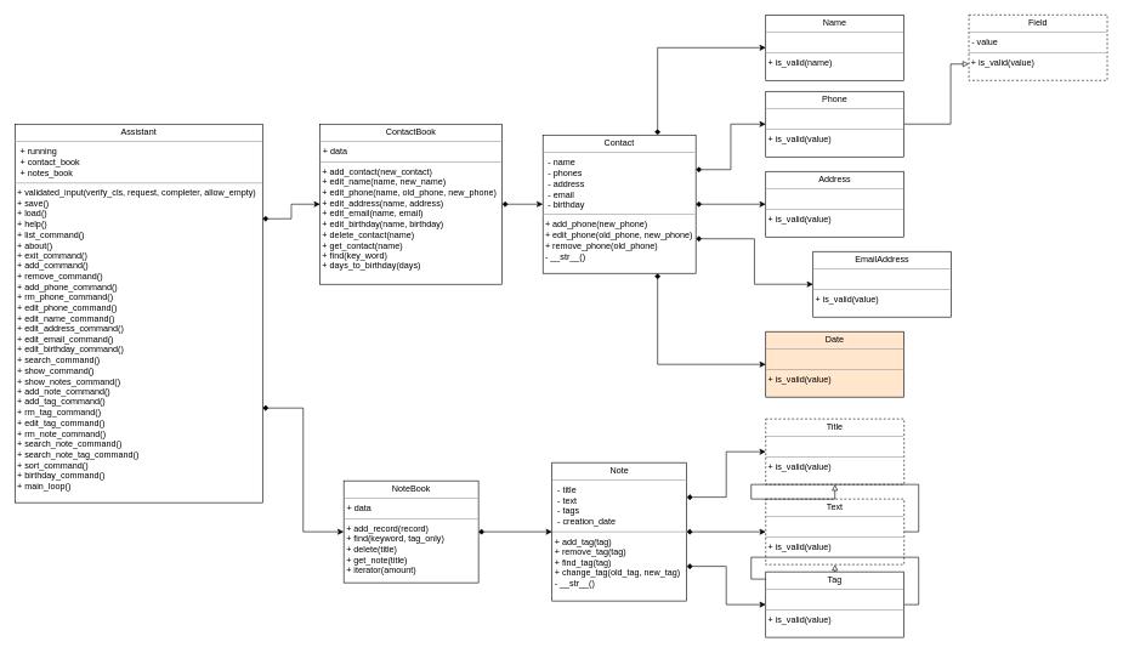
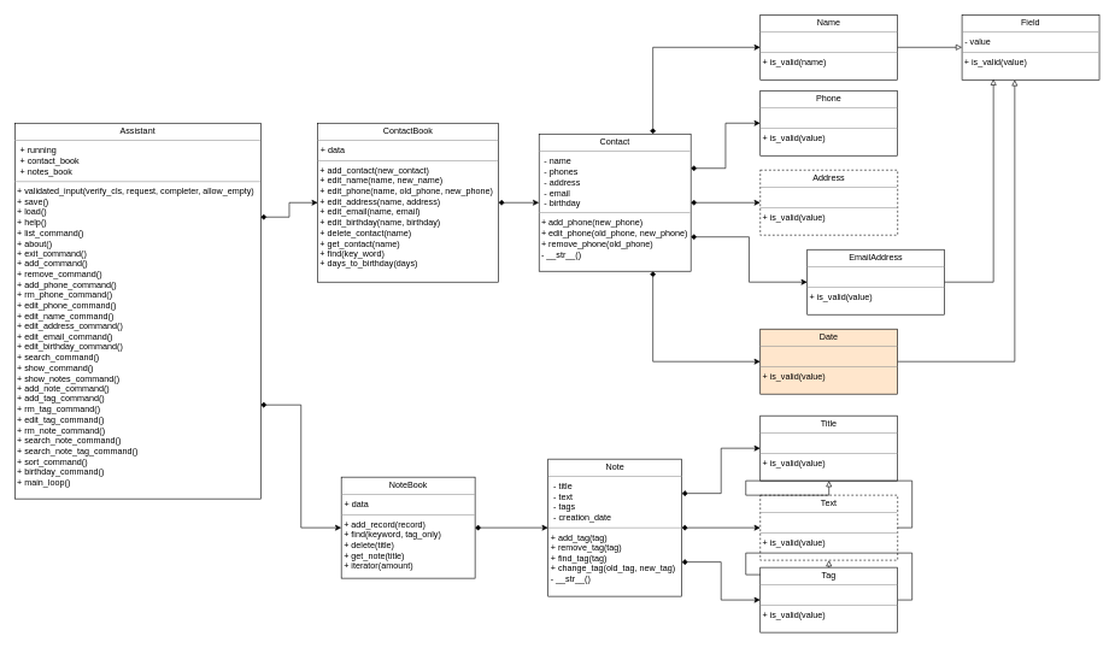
  <mxCell id="0" />
  <mxCell id="1" parent="0" />
- <mxCell id="2" value="&lt;p style=&quot;margin:0px;margin-top:4px;text-align:center;&quot;&gt;Field&lt;/p&gt;&lt;hr size=&quot;1&quot;&gt;&lt;p style=&quot;margin:0px;margin-left:4px;&quot;&gt;- value&lt;br&gt;&lt;/p&gt;&lt;hr size=&quot;1&quot;&gt;&lt;div style=&quot;display: inline-block;&quot;&gt;&amp;nbsp;+ is_valid(value)&lt;/div&gt;&lt;p style=&quot;margin:0px;margin-left:4px;&quot;&gt;&lt;/p&gt;" style="verticalAlign=top;align=left;overflow=fill;fontSize=12;fontFamily=Helvetica;html=1;rounded=0;shadow=0;comic=0;labelBackgroundColor=none;strokeWidth=1;dashed=1;" vertex="1" parent="1"><mxGeometry x="1330" y="20" width="190" height="90" as="geometry" /></mxCell>
- <mxCell id="3" value="&lt;p style=&quot;margin:0px;margin-top:4px;text-align:center;&quot;&gt;Address&lt;/p&gt;&lt;hr size=&quot;1&quot;&gt;&lt;p style=&quot;margin:0px;margin-left:4px;&quot;&gt;&lt;br&gt;&lt;/p&gt;&lt;hr size=&quot;1&quot;&gt;&lt;div style=&quot;display: inline-block;&quot;&gt;&amp;nbsp;+ is_valid(value)&lt;/div&gt;&lt;p style=&quot;margin:0px;margin-left:4px;&quot;&gt;&lt;/p&gt;" style="verticalAlign=top;align=left;overflow=fill;fontSize=12;fontFamily=Helvetica;html=1;rounded=0;shadow=0;comic=0;labelBackgroundColor=none;strokeWidth=1" vertex="1" parent="1"><mxGeometry x="1051" y="235" width="190" height="90" as="geometry" /></mxCell>
- <mxCell id="4" value="&lt;p style=&quot;margin:0px;margin-top:4px;text-align:center;&quot;&gt;Title&lt;/p&gt;&lt;hr size=&quot;1&quot;&gt;&lt;p style=&quot;margin:0px;margin-left:4px;&quot;&gt;&lt;br&gt;&lt;/p&gt;&lt;hr size=&quot;1&quot;&gt;&lt;div style=&quot;display: inline-block;&quot;&gt;&amp;nbsp;+ is_valid(value)&lt;/div&gt;&lt;p style=&quot;margin:0px;margin-left:4px;&quot;&gt;&lt;/p&gt;" style="verticalAlign=top;align=left;overflow=fill;fontSize=12;fontFamily=Helvetica;html=1;rounded=0;shadow=0;comic=0;labelBackgroundColor=none;strokeWidth=1;dashed=1;" vertex="1" parent="1"><mxGeometry x="1051" y="575" width="190" height="90" as="geometry" /></mxCell>
+ <mxCell id="2" value="&lt;p style=&quot;margin:0px;margin-top:4px;text-align:center;&quot;&gt;Field&lt;/p&gt;&lt;hr size=&quot;1&quot;&gt;&lt;p style=&quot;margin:0px;margin-left:4px;&quot;&gt;- value&lt;br&gt;&lt;/p&gt;&lt;hr size=&quot;1&quot;&gt;&lt;div style=&quot;display: inline-block;&quot;&gt;&amp;nbsp;+ is_valid(value)&lt;/div&gt;&lt;p style=&quot;margin:0px;margin-left:4px;&quot;&gt;&lt;/p&gt;" style="verticalAlign=top;align=left;overflow=fill;fontSize=12;fontFamily=Helvetica;html=1;rounded=0;shadow=0;comic=0;labelBackgroundColor=none;strokeWidth=1" vertex="1" parent="1"><mxGeometry x="1330" y="20" width="190" height="90" as="geometry" /></mxCell>
+ <mxCell id="3" value="&lt;p style=&quot;margin:0px;margin-top:4px;text-align:center;&quot;&gt;Address&lt;/p&gt;&lt;hr size=&quot;1&quot;&gt;&lt;p style=&quot;margin:0px;margin-left:4px;&quot;&gt;&lt;br&gt;&lt;/p&gt;&lt;hr size=&quot;1&quot;&gt;&lt;div style=&quot;display: inline-block;&quot;&gt;&amp;nbsp;+ is_valid(value)&lt;/div&gt;&lt;p style=&quot;margin:0px;margin-left:4px;&quot;&gt;&lt;/p&gt;" style="verticalAlign=top;align=left;overflow=fill;fontSize=12;fontFamily=Helvetica;html=1;rounded=0;shadow=0;comic=0;labelBackgroundColor=none;strokeWidth=1;dashed=1;" vertex="1" parent="1"><mxGeometry x="1051" y="235" width="190" height="90" as="geometry" /></mxCell>
+ <mxCell id="4" value="&lt;p style=&quot;margin:0px;margin-top:4px;text-align:center;&quot;&gt;Title&lt;/p&gt;&lt;hr size=&quot;1&quot;&gt;&lt;p style=&quot;margin:0px;margin-left:4px;&quot;&gt;&lt;br&gt;&lt;/p&gt;&lt;hr size=&quot;1&quot;&gt;&lt;div style=&quot;display: inline-block;&quot;&gt;&amp;nbsp;+ is_valid(value)&lt;/div&gt;&lt;p style=&quot;margin:0px;margin-left:4px;&quot;&gt;&lt;/p&gt;" style="verticalAlign=top;align=left;overflow=fill;fontSize=12;fontFamily=Helvetica;html=1;rounded=0;shadow=0;comic=0;labelBackgroundColor=none;strokeWidth=1" vertex="1" parent="1"><mxGeometry x="1051" y="575" width="190" height="90" as="geometry" /></mxCell>
  <mxCell id="5" value="&lt;p style=&quot;margin:0px;margin-top:4px;text-align:center;&quot;&gt;Text&lt;/p&gt;&lt;hr size=&quot;1&quot;&gt;&lt;p style=&quot;margin:0px;margin-left:4px;&quot;&gt;&lt;br&gt;&lt;/p&gt;&lt;hr size=&quot;1&quot;&gt;&lt;div style=&quot;display: inline-block;&quot;&gt;&amp;nbsp;+ is_valid(value)&lt;/div&gt;&lt;p style=&quot;margin:0px;margin-left:4px;&quot;&gt;&lt;/p&gt;" style="verticalAlign=top;align=left;overflow=fill;fontSize=12;fontFamily=Helvetica;html=1;rounded=0;shadow=0;comic=0;labelBackgroundColor=none;strokeWidth=1;dashed=1;" vertex="1" parent="1"><mxGeometry x="1051" y="685" width="190" height="90" as="geometry" /></mxCell>
  <mxCell id="6" style="edgeStyle=orthogonalEdgeStyle;rounded=0;orthogonalLoop=1;jettySize=auto;html=1;exitX=1;exitY=0.5;exitDx=0;exitDy=0;endArrow=block;endFill=0;" edge="1" parent="1" source="7" target="5"><mxGeometry relative="1" as="geometry"><mxPoint x="1495" y="115" as="targetPoint" /></mxGeometry></mxCell>
  <mxCell id="7" value="&lt;p style=&quot;margin:0px;margin-top:4px;text-align:center;&quot;&gt;Tag&lt;/p&gt;&lt;hr size=&quot;1&quot;&gt;&lt;p style=&quot;margin:0px;margin-left:4px;&quot;&gt;&lt;br&gt;&lt;/p&gt;&lt;hr size=&quot;1&quot;&gt;&lt;div style=&quot;display: inline-block;&quot;&gt;&amp;nbsp;+ is_valid(value)&lt;/div&gt;&lt;p style=&quot;margin:0px;margin-left:4px;&quot;&gt;&lt;/p&gt;" style="verticalAlign=top;align=left;overflow=fill;fontSize=12;fontFamily=Helvetica;html=1;rounded=0;shadow=0;comic=0;labelBackgroundColor=none;strokeWidth=1" vertex="1" parent="1"><mxGeometry x="1051" y="785" width="190" height="90" as="geometry" /></mxCell>
- <mxCell id="8" style="edgeStyle=orthogonalEdgeStyle;rounded=0;orthogonalLoop=1;jettySize=auto;html=1;exitX=1;exitY=0.5;exitDx=0;exitDy=0;entryX=0;entryY=0.75;entryDx=0;entryDy=0;endArrow=block;endFill=0;" edge="1" parent="1" source="9" target="2"><mxGeometry relative="1" as="geometry"><Array as="points"><mxPoint x="1305" y="170" /><mxPoint x="1305" y="88" /></Array></mxGeometry></mxCell>
  <mxCell id="9" value="&lt;p style=&quot;margin:0px;margin-top:4px;text-align:center;&quot;&gt;Phone&lt;/p&gt;&lt;hr size=&quot;1&quot;&gt;&lt;p style=&quot;margin:0px;margin-left:4px;&quot;&gt;&lt;br&gt;&lt;/p&gt;&lt;hr size=&quot;1&quot;&gt;&lt;div style=&quot;display: inline-block;&quot;&gt;&amp;nbsp;+ is_valid(value)&lt;/div&gt;&lt;p style=&quot;margin:0px;margin-left:4px;&quot;&gt;&lt;/p&gt;" style="verticalAlign=top;align=left;overflow=fill;fontSize=12;fontFamily=Helvetica;html=1;rounded=0;shadow=0;comic=0;labelBackgroundColor=none;strokeWidth=1" vertex="1" parent="1"><mxGeometry x="1051" y="125" width="190" height="90" as="geometry" /></mxCell>
  <mxCell id="10" value="&lt;p style=&quot;margin:0px;margin-top:4px;text-align:center;&quot;&gt;Name&lt;/p&gt;&lt;hr size=&quot;1&quot;&gt;&lt;p style=&quot;margin:0px;margin-left:4px;&quot;&gt;&lt;br&gt;&lt;/p&gt;&lt;hr size=&quot;1&quot;&gt;&lt;div style=&quot;display: inline-block;&quot;&gt;&amp;nbsp;+ is_valid(name)&lt;/div&gt;&lt;p style=&quot;margin:0px;margin-left:4px;&quot;&gt;&lt;/p&gt;" style="verticalAlign=top;align=left;overflow=fill;fontSize=12;fontFamily=Helvetica;html=1;rounded=0;shadow=0;comic=0;labelBackgroundColor=none;strokeWidth=1" vertex="1" parent="1"><mxGeometry x="1051" y="20" width="190" height="90" as="geometry" /></mxCell>
  <mxCell id="11" value="&lt;p style=&quot;margin:0px;margin-top:4px;text-align:center;&quot;&gt;EmailAddress&lt;br&gt;&lt;/p&gt;&lt;hr size=&quot;1&quot;&gt;&lt;p style=&quot;margin:0px;margin-left:4px;&quot;&gt;&lt;br&gt;&lt;/p&gt;&lt;hr size=&quot;1&quot;&gt;&lt;div style=&quot;display: inline-block;&quot;&gt;&amp;nbsp;+ is_valid(value)&lt;/div&gt;&lt;p style=&quot;margin:0px;margin-left:4px;&quot;&gt;&lt;/p&gt;" style="verticalAlign=top;align=left;overflow=fill;fontSize=12;fontFamily=Helvetica;html=1;rounded=0;shadow=0;comic=0;labelBackgroundColor=none;strokeWidth=1" vertex="1" parent="1"><mxGeometry x="1116" y="345" width="190" height="90" as="geometry" /></mxCell>
  <mxCell id="12" value="&lt;p style=&quot;margin:0px;margin-top:4px;text-align:center;&quot;&gt;Date&lt;/p&gt;&lt;hr size=&quot;1&quot;&gt;&lt;p style=&quot;margin:0px;margin-left:4px;&quot;&gt;&lt;br&gt;&lt;/p&gt;&lt;hr size=&quot;1&quot;&gt;&lt;div style=&quot;display: inline-block;&quot;&gt;&amp;nbsp;+ is_valid(value)&lt;/div&gt;&lt;p style=&quot;margin:0px;margin-left:4px;&quot;&gt;&lt;/p&gt;" style="verticalAlign=top;align=left;overflow=fill;fontSize=12;fontFamily=Helvetica;html=1;rounded=0;shadow=0;comic=0;labelBackgroundColor=none;strokeWidth=1;fillColor=#ffe6cc;" vertex="1" parent="1"><mxGeometry x="1051" y="455" width="190" height="90" as="geometry" /></mxCell>
  <mxCell id="13" style="edgeStyle=orthogonalEdgeStyle;rounded=0;orthogonalLoop=1;jettySize=auto;html=1;exitX=0.75;exitY=0;exitDx=0;exitDy=0;entryX=0;entryY=0.5;entryDx=0;entryDy=0;startArrow=diamond;startFill=1;" edge="1" parent="1" source="18" target="10"><mxGeometry relative="1" as="geometry" /></mxCell>
  <mxCell id="14" style="edgeStyle=orthogonalEdgeStyle;rounded=0;orthogonalLoop=1;jettySize=auto;html=1;exitX=1;exitY=0.25;exitDx=0;exitDy=0;entryX=0;entryY=0.5;entryDx=0;entryDy=0;startArrow=diamond;startFill=1;" edge="1" parent="1" source="18" target="9"><mxGeometry relative="1" as="geometry" /></mxCell>
  <mxCell id="15" style="edgeStyle=orthogonalEdgeStyle;rounded=0;orthogonalLoop=1;jettySize=auto;html=1;exitX=1;exitY=0.5;exitDx=0;exitDy=0;entryX=0;entryY=0.5;entryDx=0;entryDy=0;startArrow=diamond;startFill=1;" edge="1" parent="1" source="18" target="3"><mxGeometry relative="1" as="geometry" /></mxCell>
  <mxCell id="16" style="edgeStyle=orthogonalEdgeStyle;rounded=0;orthogonalLoop=1;jettySize=auto;html=1;exitX=1;exitY=0.75;exitDx=0;exitDy=0;entryX=0;entryY=0.5;entryDx=0;entryDy=0;startArrow=diamond;startFill=1;" edge="1" parent="1" source="18" target="11"><mxGeometry relative="1" as="geometry" /></mxCell>
  <mxCell id="17" style="edgeStyle=orthogonalEdgeStyle;rounded=0;orthogonalLoop=1;jettySize=auto;html=1;exitX=0.75;exitY=1;exitDx=0;exitDy=0;entryX=0;entryY=0.5;entryDx=0;entryDy=0;startArrow=diamond;startFill=1;" edge="1" parent="1" source="18" target="12"><mxGeometry relative="1" as="geometry" /></mxCell>
  <mxCell id="18" value="&lt;p style=&quot;margin:0px;margin-top:4px;text-align:center;&quot;&gt;Contact&lt;/p&gt;&lt;hr size=&quot;1&quot;&gt;&lt;p style=&quot;margin:0px;margin-left:4px;&quot;&gt;&amp;nbsp;- name&lt;br&gt;&amp;nbsp;- phones&lt;br&gt;&amp;nbsp;- address&lt;br&gt;&amp;nbsp;- email&lt;br&gt;&amp;nbsp;- birthday&lt;br&gt;&lt;/p&gt;&lt;hr size=&quot;1&quot;&gt;&amp;nbsp;+ add_phone(new_phone)&lt;br&gt;&amp;nbsp;+ edit_phone(old_phone, new_phone)&lt;br&gt;&amp;nbsp;+ remove_phone(old_phone)&lt;br&gt;&amp;nbsp;- __str__()&lt;p style=&quot;margin:0px;margin-left:4px;&quot;&gt;&lt;/p&gt;" style="verticalAlign=top;align=left;overflow=fill;fontSize=12;fontFamily=Helvetica;html=1;rounded=0;shadow=0;comic=0;labelBackgroundColor=none;strokeWidth=1" vertex="1" parent="1"><mxGeometry x="745" y="185" width="210" height="190" as="geometry" /></mxCell>
  <mxCell id="19" style="edgeStyle=orthogonalEdgeStyle;rounded=0;orthogonalLoop=1;jettySize=auto;html=1;exitX=1;exitY=0.25;exitDx=0;exitDy=0;entryX=0;entryY=0.5;entryDx=0;entryDy=0;startArrow=diamond;startFill=1;" edge="1" parent="1" source="22" target="4"><mxGeometry relative="1" as="geometry" /></mxCell>
  <mxCell id="20" style="edgeStyle=orthogonalEdgeStyle;rounded=0;orthogonalLoop=1;jettySize=auto;html=1;exitX=1;exitY=0.5;exitDx=0;exitDy=0;entryX=0;entryY=0.5;entryDx=0;entryDy=0;startArrow=diamond;startFill=1;" edge="1" parent="1" source="22" target="5"><mxGeometry relative="1" as="geometry" /></mxCell>
  <mxCell id="21" style="edgeStyle=orthogonalEdgeStyle;rounded=0;orthogonalLoop=1;jettySize=auto;html=1;exitX=1;exitY=0.75;exitDx=0;exitDy=0;entryX=0;entryY=0.5;entryDx=0;entryDy=0;startArrow=diamond;startFill=1;" edge="1" parent="1" source="22" target="7"><mxGeometry relative="1" as="geometry" /></mxCell>
  <mxCell id="22" value="&lt;p style=&quot;margin:0px;margin-top:4px;text-align:center;&quot;&gt;Note&lt;/p&gt;&lt;hr size=&quot;1&quot;&gt;&lt;p style=&quot;margin:0px;margin-left:4px;&quot;&gt;&amp;nbsp;- title&lt;br&gt;&amp;nbsp;- text&lt;br&gt;&amp;nbsp;- tags&lt;br&gt;&amp;nbsp;- creation_date&lt;br&gt;&lt;/p&gt;&lt;hr size=&quot;1&quot;&gt;&amp;nbsp;+ add_tag(tag)&lt;br&gt;&amp;nbsp;+ remove_tag(tag)&lt;br&gt;&amp;nbsp;+ find_tag(tag)&lt;br&gt;&amp;nbsp;+ change_tag(old_tag, new_tag)&lt;br&gt;&amp;nbsp;- __str__()&lt;p style=&quot;margin:0px;margin-left:4px;&quot;&gt;&lt;/p&gt;" style="verticalAlign=top;align=left;overflow=fill;fontSize=12;fontFamily=Helvetica;html=1;rounded=0;shadow=0;comic=0;labelBackgroundColor=none;strokeWidth=1" vertex="1" parent="1"><mxGeometry x="757.5" y="635" width="185" height="190" as="geometry" /></mxCell>
  <mxCell id="23" style="edgeStyle=orthogonalEdgeStyle;rounded=0;orthogonalLoop=1;jettySize=auto;html=1;exitX=1;exitY=0.5;exitDx=0;exitDy=0;entryX=0;entryY=0.5;entryDx=0;entryDy=0;startArrow=diamond;startFill=1;" edge="1" parent="1" source="24" target="18"><mxGeometry relative="1" as="geometry" /></mxCell>
  <mxCell id="24" value="&lt;p style=&quot;margin:0px;margin-top:4px;text-align:center;&quot;&gt;ContactBook&lt;/p&gt;&lt;hr size=&quot;1&quot;&gt;&lt;p style=&quot;margin:0px;margin-left:4px;&quot;&gt;+ data&lt;br&gt;&lt;/p&gt;&lt;hr size=&quot;1&quot;&gt;&amp;nbsp;+ add_contact(new_contact)&lt;br&gt;&amp;nbsp;+ edit_name(name, new_name)&lt;br&gt;&amp;nbsp;+ edit_phone(name, old_phone, new_phone)&lt;br&gt;&amp;nbsp;+ edit_address(name, address)&lt;br&gt;&amp;nbsp;+ edit_email(name, email)&lt;br&gt;&amp;nbsp;+ edit_birthday(name, birthday)&lt;br&gt;&amp;nbsp;+ delete_contact(name)&lt;br&gt;&amp;nbsp;+ get_contact(name)&lt;br&gt;&amp;nbsp;+ find(key_word)&lt;br&gt;&amp;nbsp;+ days_to_birthday(days)&lt;p style=&quot;margin:0px;margin-left:4px;&quot;&gt;&lt;/p&gt;" style="verticalAlign=top;align=left;overflow=fill;fontSize=12;fontFamily=Helvetica;html=1;rounded=0;shadow=0;comic=0;labelBackgroundColor=none;strokeWidth=1" vertex="1" parent="1"><mxGeometry x="439" y="170" width="250" height="220" as="geometry" /></mxCell>
  <mxCell id="25" style="edgeStyle=orthogonalEdgeStyle;rounded=0;orthogonalLoop=1;jettySize=auto;html=1;exitX=1;exitY=0.5;exitDx=0;exitDy=0;entryX=0;entryY=0.5;entryDx=0;entryDy=0;startArrow=diamond;startFill=1;" edge="1" parent="1" source="26" target="22"><mxGeometry relative="1" as="geometry" /></mxCell>
  <mxCell id="26" value="&lt;p style=&quot;margin:0px;margin-top:4px;text-align:center;&quot;&gt;NoteBook&lt;/p&gt;&lt;hr size=&quot;1&quot;&gt;&lt;p style=&quot;margin:0px;margin-left:4px;&quot;&gt;+ data&lt;/p&gt;&lt;hr size=&quot;1&quot;&gt;&amp;nbsp;+ add_record(record)&lt;br&gt;&amp;nbsp;+ find(keyword, tag_only)&lt;br&gt;&amp;nbsp;+ delete(title)&lt;br&gt;&amp;nbsp;+ get_note(title)&lt;br&gt;&amp;nbsp;+ iterator(amount)&lt;br&gt;&lt;p style=&quot;margin:0px;margin-left:4px;&quot;&gt;&lt;/p&gt;" style="verticalAlign=top;align=left;overflow=fill;fontSize=12;fontFamily=Helvetica;html=1;rounded=0;shadow=0;comic=0;labelBackgroundColor=none;strokeWidth=1" vertex="1" parent="1"><mxGeometry x="471.5" y="660" width="185" height="140" as="geometry" /></mxCell>
  <mxCell id="27" style="edgeStyle=orthogonalEdgeStyle;rounded=0;orthogonalLoop=1;jettySize=auto;html=1;exitX=1;exitY=0.25;exitDx=0;exitDy=0;entryX=0;entryY=0.5;entryDx=0;entryDy=0;startArrow=diamond;startFill=1;" edge="1" parent="1" source="29" target="24"><mxGeometry relative="1" as="geometry" /></mxCell>
  <mxCell id="28" style="edgeStyle=orthogonalEdgeStyle;rounded=0;orthogonalLoop=1;jettySize=auto;html=1;exitX=1;exitY=0.75;exitDx=0;exitDy=0;entryX=0;entryY=0.5;entryDx=0;entryDy=0;startArrow=diamond;startFill=1;" edge="1" parent="1" source="29" target="26"><mxGeometry relative="1" as="geometry" /></mxCell>
  <mxCell id="29" value="&lt;p style=&quot;margin:0px;margin-top:4px;text-align:center;&quot;&gt;Assistant&lt;/p&gt;&lt;hr size=&quot;1&quot;&gt;&lt;p style=&quot;margin:0px;margin-left:4px;&quot;&gt;&amp;nbsp;+ running &lt;br&gt;&amp;nbsp;+ contact_book&lt;br&gt;&amp;nbsp;+ notes_book&lt;br&gt;&lt;/p&gt;&lt;hr size=&quot;1&quot;&gt;&amp;nbsp;+ validated_input(verify_cls, request, completer, allow_empty)&lt;br&gt;&amp;nbsp;+ save()&lt;br&gt;&amp;nbsp;+ load()&lt;br&gt;&amp;nbsp;+ help()&lt;br&gt;&amp;nbsp;+ list_command()&lt;br&gt;&amp;nbsp;+ about()&lt;br&gt;&amp;nbsp;+ exit_command()&lt;br&gt;&amp;nbsp;+ add_command()&lt;br&gt;&amp;nbsp;+ remove_command()&lt;br&gt;&amp;nbsp;+ add_phone_command()&lt;br&gt;&amp;nbsp;+ rm_phone_command()&lt;br&gt;&amp;nbsp;+ edit_phone_command()&lt;br&gt;&amp;nbsp;+ edit_name_command()&lt;br&gt;&amp;nbsp;+ edit_address_command()&lt;br&gt;&amp;nbsp;+ edit_email_command()&lt;br&gt;&amp;nbsp;+ edit_birthday_command()&lt;br&gt;&amp;nbsp;+ search_command()&lt;br&gt;&amp;nbsp;+ show_command()&lt;br&gt;&amp;nbsp;+ show_notes_command()&lt;br&gt;&amp;nbsp;+ add_note_command()&lt;br&gt;&amp;nbsp;+ add_tag_command()&lt;br&gt;&amp;nbsp;+ rm_tag_command()&lt;br&gt;&amp;nbsp;+ edit_tag_command()&lt;br&gt;&amp;nbsp;+ rm_note_command()&lt;br&gt;&amp;nbsp;+ search_note_command()&lt;br&gt;&amp;nbsp;+ search_note_tag_command()&lt;br&gt;&amp;nbsp;+ sort_command()&lt;br&gt;&amp;nbsp;+ birthday_command()&lt;br&gt;&amp;nbsp;+ main_loop()&lt;br&gt;&lt;p style=&quot;margin:0px;margin-left:4px;&quot;&gt;&lt;/p&gt;" style="verticalAlign=top;align=left;overflow=fill;fontSize=12;fontFamily=Helvetica;html=1;rounded=0;shadow=0;comic=0;labelBackgroundColor=none;strokeWidth=1" vertex="1" parent="1"><mxGeometry x="20" y="170" width="340" height="520" as="geometry" /></mxCell>
+ <mxCell id="30" style="edgeStyle=orthogonalEdgeStyle;rounded=0;orthogonalLoop=1;jettySize=auto;html=1;exitX=1;exitY=0.5;exitDx=0;exitDy=0;endArrow=block;endFill=0;startArrow=none;startFill=0;" edge="1" parent="1" source="10" target="2"><mxGeometry relative="1" as="geometry" /></mxCell>
  <mxCell id="31" style="edgeStyle=orthogonalEdgeStyle;rounded=0;orthogonalLoop=1;jettySize=auto;html=1;exitX=1;exitY=0.5;exitDx=0;exitDy=0;endArrow=block;endFill=0;" edge="1" parent="1" source="5" target="4"><mxGeometry relative="1" as="geometry" /></mxCell>
+ <mxCell id="32" style="edgeStyle=orthogonalEdgeStyle;rounded=0;orthogonalLoop=1;jettySize=auto;html=1;exitX=1;exitY=0.5;exitDx=0;exitDy=0;entryX=0.384;entryY=1;entryDx=0;entryDy=0;endArrow=block;endFill=0;entryPerimeter=0;" edge="1" parent="1" source="12" target="2"><mxGeometry relative="1" as="geometry" /></mxCell>
+ <mxCell id="33" style="edgeStyle=orthogonalEdgeStyle;rounded=0;orthogonalLoop=1;jettySize=auto;html=1;exitX=1;exitY=0.5;exitDx=0;exitDy=0;endArrow=block;endFill=0;entryX=0.229;entryY=0.989;entryDx=0;entryDy=0;entryPerimeter=0;" edge="1" parent="1" source="11" target="2"><mxGeometry relative="1" as="geometry" /></mxCell>
